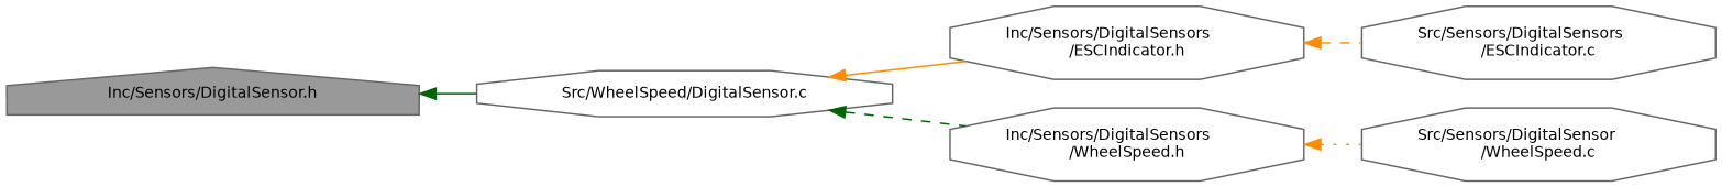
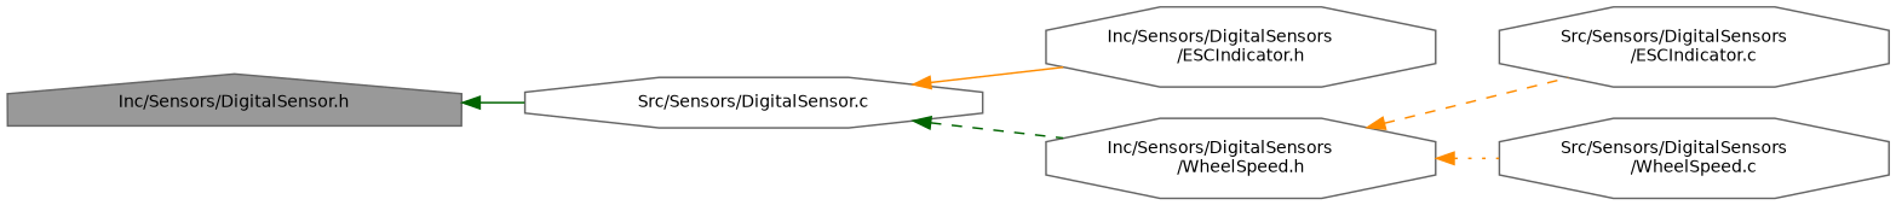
  digraph {
    rankdir=LR
    node [color=grey40 fillcolor=white fontname=Helvetica fontsize=10 shape=octagon style=filled]
    edge [color=darkorange dir=back fontname=Helvetica fontsize=10 labelfontname=Helvetica labelfontsize=10 style=solid]
    n1 [color=gray40 fillcolor=grey60 fontcolor=black height=0.2 label="Inc/Sensors/DigitalSensor.h" shape=house width=0.4]
-   n2 [height=0.2 label="Src/WheelSpeed/DigitalSensor.c" width=0.4]
+   n2 [height=0.2 label="Src/Sensors/DigitalSensor.c" width=0.4]
    n3 [height=0.2 label="Inc/Sensors/DigitalSensors\l/ESCIndicator.h" width=0.4]
    n4 [height=0.2 label="Src/Sensors/DigitalSensors\l/ESCIndicator.c" width=0.4]
    n5 [height=0.2 label="Inc/Sensors/DigitalSensors\l/WheelSpeed.h" width=0.4]
-   n6 [height=0.2 label="Src/Sensors/DigitalSensor\l/WheelSpeed.c" width=0.4]
+   n6 [height=0.2 label="Src/Sensors/DigitalSensors\l/WheelSpeed.c" width=0.4]
    n1 -> n2 [color=darkgreen]
    n2 -> n3
    n2 -> n5 [color=darkgreen style=dashed]
-   n3 -> n4 [style=dashed]
+   n5 -> n4 [style=dashed]
    n5 -> n6 [style=dotted]
  }
